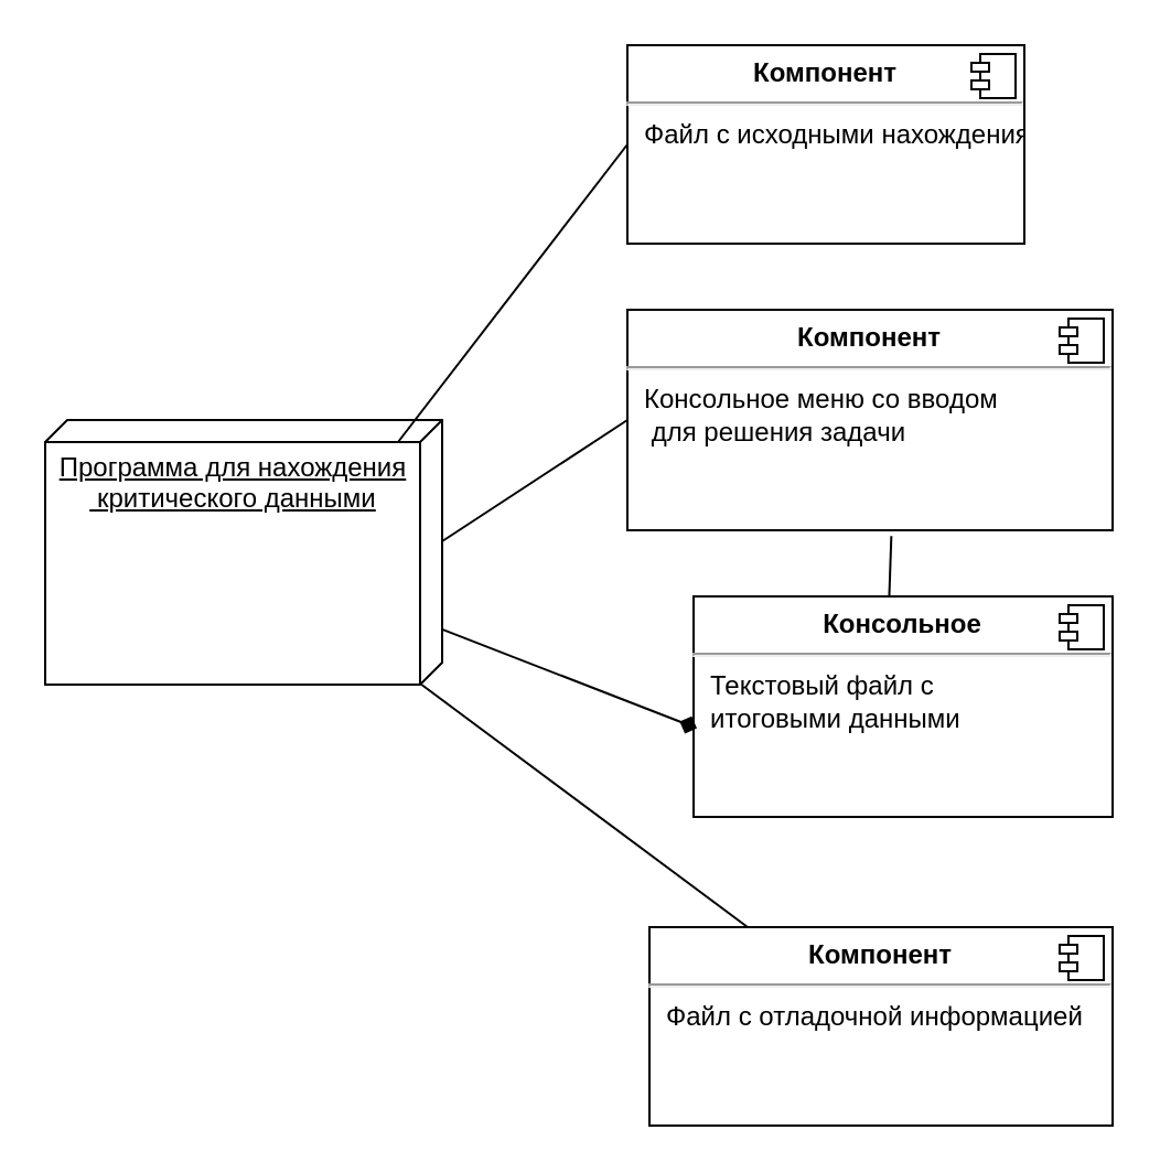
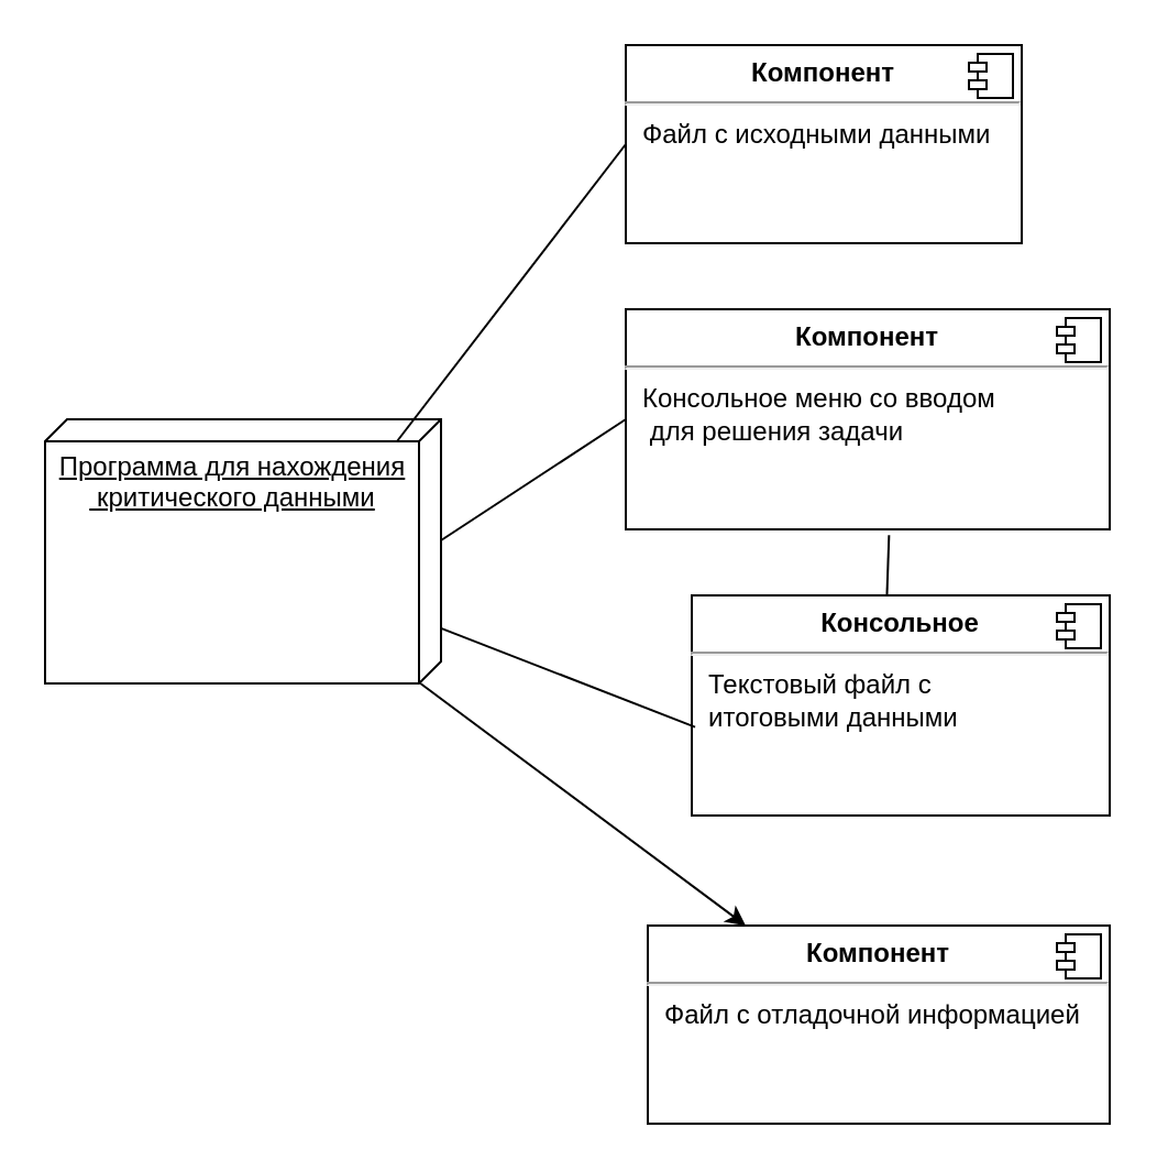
  <mxCell id="0" />
  <mxCell id="1" parent="0" />
  <mxCell id="2" value="Программа для нахождения&lt;br&gt;&amp;nbsp;критического данными" style="verticalAlign=top;align=center;spacingTop=8;spacingLeft=2;spacingRight=12;shape=cube;size=10;direction=south;fontStyle=4;html=1;" vertex="1" parent="1"><mxGeometry x="20" y="190" width="180" height="120" as="geometry" /></mxCell>
- <mxCell id="3" value="&lt;p style=&quot;margin: 0px ; margin-top: 6px ; text-align: center&quot;&gt;&lt;b&gt;Компонент&lt;/b&gt;&lt;/p&gt;&lt;hr&gt;&lt;p style=&quot;margin: 0px ; margin-left: 8px&quot;&gt;Файл с исходными нахождения&lt;/p&gt;" style="align=left;overflow=fill;html=1;dropTarget=0;" vertex="1" parent="1"><mxGeometry x="284" y="20" width="180" height="90" as="geometry" /></mxCell>
+ <mxCell id="3" value="&lt;p style=&quot;margin: 0px ; margin-top: 6px ; text-align: center&quot;&gt;&lt;b&gt;Компонент&lt;/b&gt;&lt;/p&gt;&lt;hr&gt;&lt;p style=&quot;margin: 0px ; margin-left: 8px&quot;&gt;Файл с исходными данными&lt;/p&gt;" style="align=left;overflow=fill;html=1;dropTarget=0;" vertex="1" parent="1"><mxGeometry x="284" y="20" width="180" height="90" as="geometry" /></mxCell>
  <mxCell id="4" value="" style="shape=component;jettyWidth=8;jettyHeight=4;" vertex="1" parent="3"><mxGeometry x="1" width="20" height="20" relative="1" as="geometry"><mxPoint x="-24" y="4" as="offset" /></mxGeometry></mxCell>
  <mxCell id="5" value="&lt;p style=&quot;margin: 0px ; margin-top: 6px ; text-align: center&quot;&gt;&lt;b&gt;Консольное&lt;/b&gt;&lt;/p&gt;&lt;hr&gt;&lt;p style=&quot;margin: 0px ; margin-left: 8px&quot;&gt;Текстовый файл с&amp;nbsp;&lt;/p&gt;&lt;p style=&quot;margin: 0px ; margin-left: 8px&quot;&gt;итоговыми данными&lt;/p&gt;" style="align=left;overflow=fill;html=1;dropTarget=0;" vertex="1" parent="1"><mxGeometry x="314" y="270" width="190" height="100" as="geometry" /></mxCell>
  <mxCell id="6" value="" style="shape=component;jettyWidth=8;jettyHeight=4;" vertex="1" parent="5"><mxGeometry x="1" width="20" height="20" relative="1" as="geometry"><mxPoint x="-24" y="4" as="offset" /></mxGeometry></mxCell>
  <mxCell id="7" value="&lt;p style=&quot;margin: 0px ; margin-top: 6px ; text-align: center&quot;&gt;&lt;b&gt;Компонент&lt;/b&gt;&lt;/p&gt;&lt;hr&gt;&lt;p style=&quot;margin: 0px ; margin-left: 8px&quot;&gt;Консольное меню со вводом&lt;/p&gt;&lt;p style=&quot;margin: 0px ; margin-left: 8px&quot;&gt;&amp;nbsp;для решения задачи&lt;/p&gt;" style="align=left;overflow=fill;html=1;dropTarget=0;" vertex="1" parent="1"><mxGeometry x="284" y="140" width="220" height="100" as="geometry" /></mxCell>
  <mxCell id="8" value="" style="shape=component;jettyWidth=8;jettyHeight=4;" vertex="1" parent="7"><mxGeometry x="1" width="20" height="20" relative="1" as="geometry"><mxPoint x="-24" y="4" as="offset" /></mxGeometry></mxCell>
  <mxCell id="9" value="&lt;p style=&quot;margin: 0px ; margin-top: 6px ; text-align: center&quot;&gt;&lt;b&gt;Компонент&lt;/b&gt;&lt;/p&gt;&lt;hr&gt;&lt;p style=&quot;margin: 0px ; margin-left: 8px&quot;&gt;Файл с отладочной информацией&lt;/p&gt;" style="align=left;overflow=fill;html=1;dropTarget=0;" vertex="1" parent="1"><mxGeometry x="294" y="420" width="210" height="90" as="geometry" /></mxCell>
  <mxCell id="10" value="" style="shape=component;jettyWidth=8;jettyHeight=4;" vertex="1" parent="9"><mxGeometry x="1" width="20" height="20" relative="1" as="geometry"><mxPoint x="-24" y="4" as="offset" /></mxGeometry></mxCell>
  <mxCell id="11" value="" style="endArrow=none;html=1;entryX=0;entryY=0.5;entryDx=0;entryDy=0;" edge="1" parent="1" target="3"><mxGeometry width="50" height="50" relative="1" as="geometry"><mxPoint x="180" y="200" as="sourcePoint" /><mxPoint x="230" y="150" as="targetPoint" /></mxGeometry></mxCell>
  <mxCell id="12" value="" style="endArrow=none;html=1;exitX=0;exitY=0;exitDx=55;exitDy=0;exitPerimeter=0;entryX=0;entryY=0.5;entryDx=0;entryDy=0;" edge="1" parent="1" source="2" target="7"><mxGeometry width="50" height="50" relative="1" as="geometry"><mxPoint x="220" y="260" as="sourcePoint" /><mxPoint x="270" y="210" as="targetPoint" /></mxGeometry></mxCell>
- <mxCell id="13" value="" style="endArrow=none;html=1;" edge="1" parent="1" source="2" target="9"><mxGeometry width="50" height="50" relative="1" as="geometry"><mxPoint x="190" y="360" as="sourcePoint" /><mxPoint x="240" y="310" as="targetPoint" /></mxGeometry></mxCell>
- <mxCell id="14" value="" style="endArrow=diamond;html=1;entryX=0.008;entryY=0.598;entryDx=0;entryDy=0;entryPerimeter=0;" edge="1" parent="1" source="2" target="5"><mxGeometry width="50" height="50" relative="1" as="geometry"><mxPoint x="240" y="310" as="sourcePoint" /><mxPoint x="310" y="330" as="targetPoint" /></mxGeometry></mxCell>
+ <mxCell id="13" value="" style="endArrow=classic;html=1;" edge="1" parent="1" source="2" target="9"><mxGeometry width="50" height="50" relative="1" as="geometry"><mxPoint x="190" y="360" as="sourcePoint" /><mxPoint x="240" y="310" as="targetPoint" /></mxGeometry></mxCell>
+ <mxCell id="14" value="" style="endArrow=none;html=1;entryX=0.008;entryY=0.598;entryDx=0;entryDy=0;entryPerimeter=0;" edge="1" parent="1" source="2" target="5"><mxGeometry width="50" height="50" relative="1" as="geometry"><mxPoint x="240" y="310" as="sourcePoint" /><mxPoint x="310" y="330" as="targetPoint" /></mxGeometry></mxCell>
  <mxCell id="15" value="" style="endArrow=none;html=1;exitX=0.467;exitY=-0.002;exitDx=0;exitDy=0;entryX=0.544;entryY=1.026;entryDx=0;entryDy=0;entryPerimeter=0;exitPerimeter=0;" edge="1" parent="1" source="5" target="7"><mxGeometry width="50" height="50" relative="1" as="geometry"><mxPoint x="380" y="280" as="sourcePoint" /><mxPoint x="430" y="230" as="targetPoint" /></mxGeometry></mxCell>
